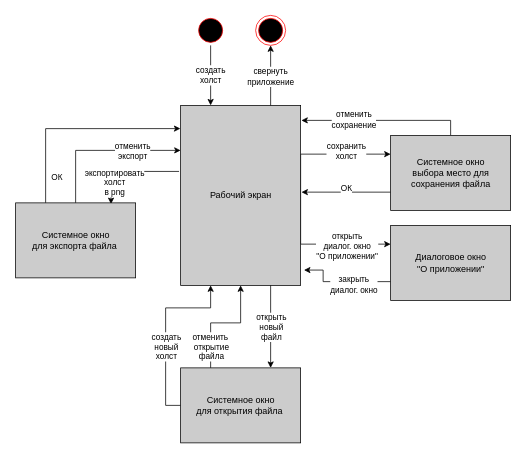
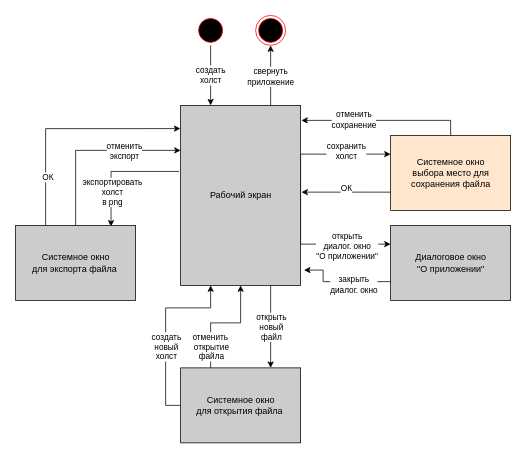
  <mxCell id="0" />
  <mxCell id="1" parent="0" />
  <mxCell id="2" value="создать&lt;br&gt;холст" style="edgeStyle=orthogonalEdgeStyle;rounded=0;orthogonalLoop=1;jettySize=auto;html=1;entryX=0.25;entryY=0;entryDx=0;entryDy=0;" edge="1" parent="1" source="3" target="10"><mxGeometry relative="1" as="geometry" /></mxCell>
  <mxCell id="3" value="" style="ellipse;html=1;shape=startState;fillColor=#000000;strokeColor=#ff0000;" vertex="1" parent="1"><mxGeometry x="260" y="20" width="40" height="40" as="geometry" /></mxCell>
  <mxCell id="4" style="edgeStyle=orthogonalEdgeStyle;rounded=0;orthogonalLoop=1;jettySize=auto;html=1;exitX=1;exitY=0.75;exitDx=0;exitDy=0;entryX=0;entryY=0.25;entryDx=0;entryDy=0;" edge="1" parent="1" source="10" target="18"><mxGeometry relative="1" as="geometry"><mxPoint x="460" y="270" as="targetPoint" /><Array as="points"><mxPoint x="400" y="205" /></Array></mxGeometry></mxCell>
  <mxCell id="5" value="сохранить&lt;br&gt;холст" style="edgeLabel;html=1;align=center;verticalAlign=middle;resizable=0;points=[];" vertex="1" connectable="0" parent="4"><mxGeometry x="0.478" y="4" relative="1" as="geometry"><mxPoint x="1" y="-1" as="offset" /></mxGeometry></mxCell>
  <mxCell id="6" style="edgeStyle=orthogonalEdgeStyle;rounded=0;orthogonalLoop=1;jettySize=auto;html=1;exitX=-0.013;exitY=0.367;exitDx=0;exitDy=0;entryX=0.795;entryY=0.015;entryDx=0;entryDy=0;entryPerimeter=0;startArrow=none;startFill=0;endArrow=classic;endFill=1;exitPerimeter=0;" edge="1" parent="1" source="10" target="30"><mxGeometry relative="1" as="geometry"><Array as="points"><mxPoint x="147" y="228" /></Array></mxGeometry></mxCell>
  <mxCell id="7" value="экспортировать&lt;br&gt;холст&lt;br&gt;в png" style="edgeLabel;html=1;align=center;verticalAlign=middle;resizable=0;points=[];" vertex="1" connectable="0" parent="6"><mxGeometry x="0.282" y="1" relative="1" as="geometry"><mxPoint y="13" as="offset" /></mxGeometry></mxCell>
  <mxCell id="8" style="edgeStyle=orthogonalEdgeStyle;rounded=0;orthogonalLoop=1;jettySize=auto;html=1;exitX=1;exitY=0.75;exitDx=0;exitDy=0;entryX=0;entryY=0.25;entryDx=0;entryDy=0;startArrow=none;startFill=0;endArrow=classic;endFill=1;" edge="1" parent="1" source="10" target="33"><mxGeometry relative="1" as="geometry"><Array as="points"><mxPoint x="400" y="325" /></Array></mxGeometry></mxCell>
  <mxCell id="9" value="открыть&lt;br&gt;диалог. окно&lt;br&gt;&quot;О приложении&quot;" style="edgeLabel;html=1;align=center;verticalAlign=middle;resizable=0;points=[];" vertex="1" connectable="0" parent="8"><mxGeometry x="-0.302" y="-2" relative="1" as="geometry"><mxPoint x="22" as="offset" /></mxGeometry></mxCell>
  <mxCell id="10" value="Рабочий экран" style="html=1;fillColor=#CCCCCC;" vertex="1" parent="1"><mxGeometry x="240" y="140" width="160" height="240" as="geometry" /></mxCell>
  <mxCell id="11" style="edgeStyle=orthogonalEdgeStyle;rounded=0;orthogonalLoop=1;jettySize=auto;html=1;entryX=0.75;entryY=0;entryDx=0;entryDy=0;endArrow=none;endFill=0;startArrow=classic;startFill=1;" edge="1" parent="1" source="13" target="10"><mxGeometry relative="1" as="geometry" /></mxCell>
  <mxCell id="12" value="свернуть&lt;br&gt;приложение" style="edgeLabel;html=1;align=center;verticalAlign=middle;resizable=0;points=[];" vertex="1" connectable="0" parent="11"><mxGeometry x="0.278" relative="1" as="geometry"><mxPoint x="-1" y="-10" as="offset" /></mxGeometry></mxCell>
  <mxCell id="13" value="" style="ellipse;html=1;shape=endState;fillColor=#000000;strokeColor=#ff0000;" vertex="1" parent="1"><mxGeometry x="340" y="20" width="40" height="40" as="geometry" /></mxCell>
  <mxCell id="14" style="edgeStyle=orthogonalEdgeStyle;rounded=0;orthogonalLoop=1;jettySize=auto;html=1;exitX=0.5;exitY=0;exitDx=0;exitDy=0;" edge="1" parent="1" source="18"><mxGeometry relative="1" as="geometry"><mxPoint x="401" y="160" as="targetPoint" /><Array as="points"><mxPoint x="600" y="160" /><mxPoint x="401" y="160" /></Array></mxGeometry></mxCell>
  <mxCell id="15" value="отменить&lt;br&gt;сохранение" style="edgeLabel;html=1;align=center;verticalAlign=middle;resizable=0;points=[];" vertex="1" connectable="0" parent="14"><mxGeometry x="-0.663" y="1" relative="1" as="geometry"><mxPoint x="-113" y="-3" as="offset" /></mxGeometry></mxCell>
  <mxCell id="16" style="edgeStyle=orthogonalEdgeStyle;rounded=0;orthogonalLoop=1;jettySize=auto;html=1;exitX=0;exitY=0.75;exitDx=0;exitDy=0;entryX=1.007;entryY=0.482;entryDx=0;entryDy=0;entryPerimeter=0;" edge="1" parent="1" source="18" target="10"><mxGeometry relative="1" as="geometry"><mxPoint x="410" y="250" as="targetPoint" /><Array as="points"><mxPoint x="401" y="255" /></Array></mxGeometry></mxCell>
  <mxCell id="17" value="ОК" style="edgeLabel;html=1;align=center;verticalAlign=middle;resizable=0;points=[];" vertex="1" connectable="0" parent="16"><mxGeometry x="0.387" relative="1" as="geometry"><mxPoint x="22" y="-5" as="offset" /></mxGeometry></mxCell>
- <mxCell id="18" value="Системное окно&lt;br&gt;выбора место для &lt;br&gt;сохранения файла" style="html=1;fillColor=#CCCCCC;" vertex="1" parent="1"><mxGeometry x="520" y="180" width="160" height="100" as="geometry" /></mxCell>
+ <mxCell id="18" value="Системное окно&lt;br&gt;выбора место для &lt;br&gt;сохранения файла" style="html=1;fillColor=#ffe6cc;" vertex="1" parent="1"><mxGeometry x="520" y="180" width="160" height="100" as="geometry" /></mxCell>
  <mxCell id="19" style="edgeStyle=orthogonalEdgeStyle;rounded=0;orthogonalLoop=1;jettySize=auto;html=1;exitX=0.75;exitY=0;exitDx=0;exitDy=0;entryX=0.75;entryY=1;entryDx=0;entryDy=0;startArrow=classic;startFill=1;endArrow=none;endFill=0;" edge="1" parent="1" source="25" target="10"><mxGeometry relative="1" as="geometry" /></mxCell>
  <mxCell id="20" value="открыть&lt;br&gt;новый&lt;br&gt;файл" style="edgeLabel;html=1;align=center;verticalAlign=middle;resizable=0;points=[];" vertex="1" connectable="0" parent="19"><mxGeometry x="-0.232" y="-3" relative="1" as="geometry"><mxPoint x="-3" y="-13" as="offset" /></mxGeometry></mxCell>
  <mxCell id="21" style="edgeStyle=orthogonalEdgeStyle;rounded=0;orthogonalLoop=1;jettySize=auto;html=1;exitX=0.25;exitY=0;exitDx=0;exitDy=0;entryX=0.5;entryY=1;entryDx=0;entryDy=0;startArrow=none;startFill=0;endArrow=classic;endFill=1;" edge="1" parent="1" source="25" target="10"><mxGeometry relative="1" as="geometry"><Array as="points"><mxPoint x="280" y="430" /><mxPoint x="320" y="430" /></Array></mxGeometry></mxCell>
  <mxCell id="22" value="отменить&amp;nbsp;&lt;br&gt;открытие&lt;br&gt;файла" style="edgeLabel;html=1;align=center;verticalAlign=middle;resizable=0;points=[];" vertex="1" connectable="0" parent="21"><mxGeometry x="0.365" y="3" relative="1" as="geometry"><mxPoint x="-37" y="33" as="offset" /></mxGeometry></mxCell>
  <mxCell id="23" style="edgeStyle=orthogonalEdgeStyle;rounded=0;orthogonalLoop=1;jettySize=auto;html=1;exitX=0;exitY=0.5;exitDx=0;exitDy=0;entryX=0.25;entryY=1;entryDx=0;entryDy=0;startArrow=none;startFill=0;endArrow=classic;endFill=1;" edge="1" parent="1" source="25" target="10"><mxGeometry relative="1" as="geometry"><Array as="points"><mxPoint x="220" y="540" /><mxPoint x="220" y="410" /><mxPoint x="280" y="410" /></Array></mxGeometry></mxCell>
  <mxCell id="24" value="создать&lt;br&gt;новый&lt;br&gt;холст" style="edgeLabel;html=1;align=center;verticalAlign=middle;resizable=0;points=[];" vertex="1" connectable="0" parent="23"><mxGeometry x="-0.156" relative="1" as="geometry"><mxPoint y="2" as="offset" /></mxGeometry></mxCell>
  <mxCell id="25" value="Системное окно&lt;br&gt;для открытия файла&amp;nbsp;" style="html=1;fillColor=#CCCCCC;" vertex="1" parent="1"><mxGeometry x="240" y="490" width="160" height="100" as="geometry" /></mxCell>
  <mxCell id="26" style="edgeStyle=orthogonalEdgeStyle;rounded=0;orthogonalLoop=1;jettySize=auto;html=1;exitX=0.5;exitY=0;exitDx=0;exitDy=0;entryX=0;entryY=0.25;entryDx=0;entryDy=0;startArrow=none;startFill=0;endArrow=classic;endFill=1;" edge="1" parent="1" source="30" target="10"><mxGeometry relative="1" as="geometry" /></mxCell>
  <mxCell id="27" value="отменить&lt;br&gt;экспорт" style="edgeLabel;html=1;align=center;verticalAlign=middle;resizable=0;points=[];" vertex="1" connectable="0" parent="26"><mxGeometry x="0.242" y="2" relative="1" as="geometry"><mxPoint x="15" y="2" as="offset" /></mxGeometry></mxCell>
  <mxCell id="28" style="edgeStyle=orthogonalEdgeStyle;rounded=0;orthogonalLoop=1;jettySize=auto;html=1;exitX=0.25;exitY=0;exitDx=0;exitDy=0;entryX=-0.002;entryY=0.129;entryDx=0;entryDy=0;startArrow=none;startFill=0;endArrow=classic;endFill=1;entryPerimeter=0;" edge="1" parent="1" source="30" target="10"><mxGeometry relative="1" as="geometry" /></mxCell>
  <mxCell id="29" value="ОК" style="edgeLabel;html=1;align=center;verticalAlign=middle;resizable=0;points=[];" vertex="1" connectable="0" parent="28"><mxGeometry x="0.227" y="-1" relative="1" as="geometry"><mxPoint x="-58" y="64" as="offset" /></mxGeometry></mxCell>
- <mxCell id="30" value="Системное окно&lt;br&gt;для экспорта файла&amp;nbsp;" style="html=1;fillColor=#CCCCCC;" vertex="1" parent="1"><mxGeometry x="20" y="270" width="160" height="100" as="geometry" /></mxCell>
+ <mxCell id="30" value="Системное окно&lt;br&gt;для экспорта файла&amp;nbsp;" style="html=1;fillColor=#CCCCCC;" vertex="1" parent="1"><mxGeometry x="20" y="300" width="160" height="100" as="geometry" /></mxCell>
  <mxCell id="31" style="edgeStyle=orthogonalEdgeStyle;rounded=0;orthogonalLoop=1;jettySize=auto;html=1;exitX=0;exitY=0.75;exitDx=0;exitDy=0;entryX=1.028;entryY=0.915;entryDx=0;entryDy=0;entryPerimeter=0;startArrow=none;startFill=0;endArrow=classic;endFill=1;" edge="1" parent="1" source="33" target="10"><mxGeometry relative="1" as="geometry"><Array as="points"><mxPoint x="430" y="375" /><mxPoint x="430" y="360" /></Array></mxGeometry></mxCell>
  <mxCell id="32" value="закрыть&lt;br&gt;диалог. окно" style="edgeLabel;html=1;align=center;verticalAlign=middle;resizable=0;points=[];" vertex="1" connectable="0" parent="31"><mxGeometry x="-0.075" y="3" relative="1" as="geometry"><mxPoint x="11" as="offset" /></mxGeometry></mxCell>
  <mxCell id="33" value="Диалоговое окно&lt;br&gt;&quot;О приложении&quot;" style="html=1;fillColor=#CCCCCC;" vertex="1" parent="1"><mxGeometry x="520" y="300" width="160" height="100" as="geometry" /></mxCell>
